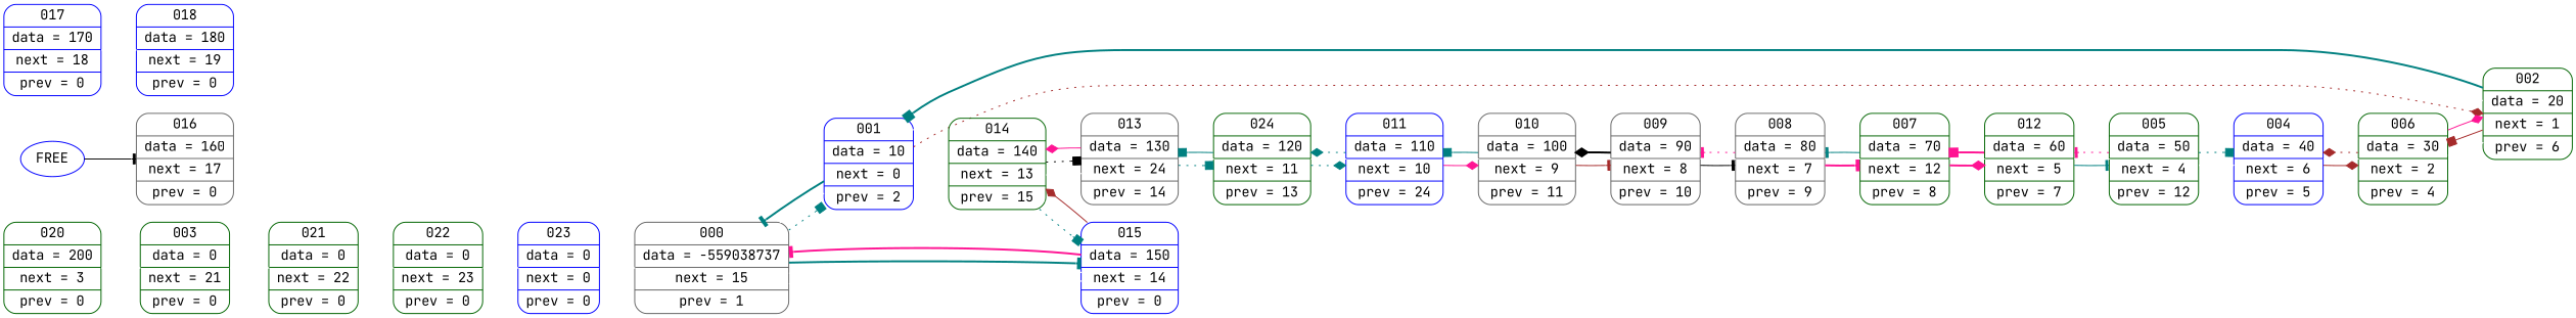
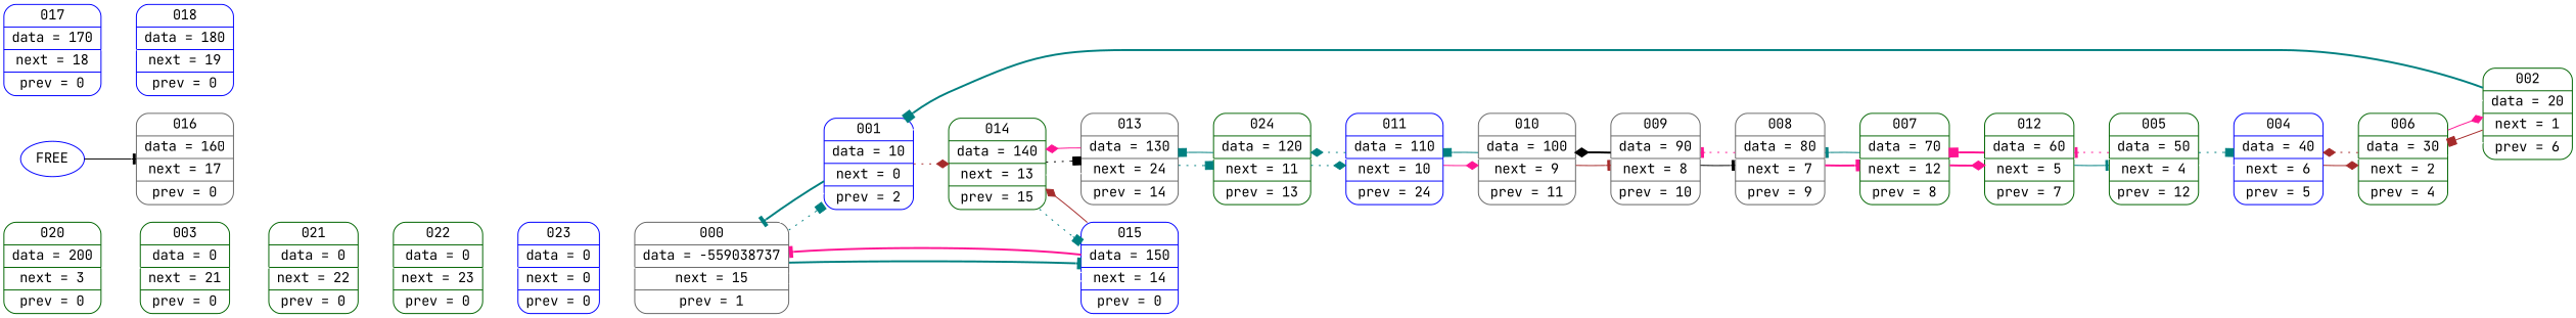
  digraph {
    fontname="JetBrains Mono"
    rankdir=LR
    node [color=darkgreen fontname="JetBrains Mono" shape=Mrecord]
    edge [color=white fontname="JetBrains Mono" weight=1000]
    n1 [color=gray40 label=" {000} | {data = -559038737} | {next = 15} |{ prev = 1 }"]
    n2 [color=blue label=" {001} | {data = 10} | {next = 0} |{ prev = 2 }"]
    n3 [color=blue label=" {015} | {data = 150} | {next = 14} |{ prev = 0 }"]
    n4 [label=" {002} | {data = 20} | {next = 1} |{ prev = 6 }"]
    n5 [label=" {014} | {data = 140} | {next = 13} |{ prev = 15 }"]
    n6 [label=" {006} | {data = 30} | {next = 2} |{ prev = 4 }"]
    n7 [color=blue label=" {004} | {data = 40} | {next = 6} |{ prev = 5 }"]
    n8 [label=" {003} | {data = 0} | {next = 21} |{ prev = 0 }"]
    n9 [label=" {021} | {data = 0} | {next = 22} |{ prev = 0 }"]
    n10 [label=" {022} | {data = 0} | {next = 23} |{ prev = 0 }"]
    n11 [label=" {005} | {data = 50} | {next = 4} |{ prev = 12 }"]
    n12 [label=" {012} | {data = 60} | {next = 5} |{ prev = 7 }"]
    n13 [label=" {007} | {data = 70} | {next = 12} |{ prev = 8 }"]
    n14 [color=gray40 label=" {008} | {data = 80} | {next = 7} |{ prev = 9 }"]
    n15 [color=gray40 label=" {009} | {data = 90} | {next = 8} |{ prev = 10 }"]
    n16 [color=gray40 label=" {010} | {data = 100} | {next = 9} |{ prev = 11 }"]
    n17 [color=blue label=" {011} | {data = 110} | {next = 10} |{ prev = 24 }"]
    n18 [label=" {024} | {data = 120} | {next = 11} |{ prev = 13 }"]
    n19 [color=gray40 label=" {013} | {data = 130} | {next = 24} |{ prev = 14 }"]
    n20 [color=gray40 label=" {016} | {data = 160} | {next = 17} |{ prev = 0 }"]
    n21 [color=blue label=" {017} | {data = 170} | {next = 18} |{ prev = 0 }"]
    n22 [color=blue label=" {018} | {data = 180} | {next = 19} |{ prev = 0 }"]
    n23 [label=" {020} | {data = 200} | {next = 3} |{ prev = 0 }"]
    n24 [color=blue label=" {023} | {data = 0} | {next = 0} |{ prev = 0 }"]
    FREE [color=blue shape=""]
    n1 -> n2 [arrowhead=box color=teal style=dotted weight=""]
    n1 -> n3
    n1 -> n3
    n1 -> n3 [arrowhead=tee color=teal style=bold weight=100]
    n2 -> n1
    n2 -> n1 [arrowhead=tee color=teal style=bold weight=100]
-   n2 -> n4 [arrowhead=diamond color=brown style=dotted weight=""]
+   n2 -> n5 [arrowhead=diamond color=brown style=dotted weight=""]
    n3 -> n1 [arrowhead=tee color=deeppink style=bold weight=""]
    n3 -> n5
    n3 -> n5 [arrowhead=diamond color=brown style=solid weight=100]
    n4 -> n2
    n4 -> n2 [arrowhead=box color=teal style=bold weight=100]
    n4 -> n6 [arrowhead=box color=brown style=solid weight=""]
    n5 -> n3 [arrowhead=box color=teal style=dotted weight=""]
    n5 -> n19
    n5 -> n19 [arrowhead=box color=black style=dotted weight=100]
    n6 -> n4
    n6 -> n4 [arrowhead=diamond color=deeppink style=solid weight=100]
    n6 -> n7 [arrowhead=diamond color=brown style=dotted weight=""]
    n7 -> n6
    n7 -> n6 [arrowhead=diamond color=brown style=solid weight=100]
    n8 -> n9
    n9 -> n10
    n10 -> n24
    n11 -> n7
    n11 -> n7 [arrowhead=box color=teal style=dotted weight=100]
    n11 -> n12 [arrowhead=tee color=deeppink style=dotted weight=""]
    n12 -> n11
    n12 -> n11 [arrowhead=tee color=teal style=solid weight=100]
    n12 -> n13 [arrowhead=box color=deeppink style=bold weight=""]
    n13 -> n12
    n13 -> n12 [arrowhead=diamond color=deeppink style=bold weight=100]
    n13 -> n14 [arrowhead=tee color=teal style=solid weight=""]
    n14 -> n13
    n14 -> n13 [arrowhead=tee color=deeppink style=bold weight=100]
    n14 -> n15 [arrowhead=tee color=deeppink style=dotted weight=""]
    n15 -> n14
    n15 -> n14 [arrowhead=tee color=black style=solid weight=100]
    n15 -> n16 [arrowhead=diamond color=black style=bold weight=""]
    n16 -> n15
    n16 -> n15 [arrowhead=tee color=brown style=solid weight=100]
    n16 -> n17 [arrowhead=box color=teal style=solid weight=""]
    n17 -> n16
    n17 -> n16 [arrowhead=diamond color=deeppink style=solid weight=100]
    n17 -> n18 [arrowhead=diamond color=teal style=dotted weight=""]
    n18 -> n17
    n18 -> n17 [arrowhead=diamond color=teal style=dotted weight=100]
    n18 -> n19 [arrowhead=box color=teal style=solid weight=""]
    n19 -> n5 [arrowhead=diamond color=deeppink style=solid weight=""]
    n19 -> n18
    n19 -> n18 [arrowhead=box color=teal style=dotted weight=100]
    n21 -> n22
    n23 -> n8
    n24 -> n1
    FREE -> n20 [arrowhead=tee color=black style=solid weight=""]
  }
